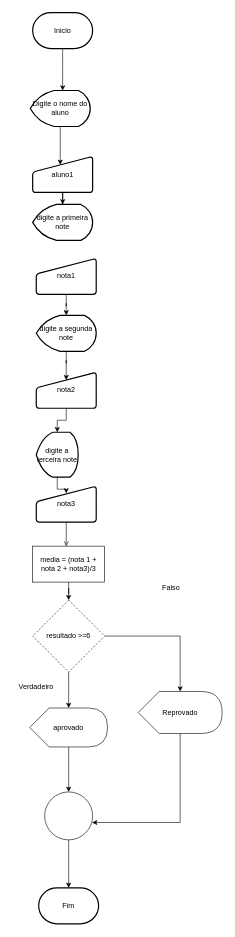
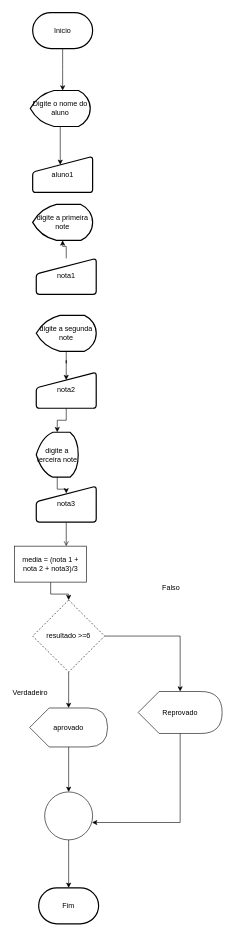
  <mxCell id="0" />
  <mxCell id="1" parent="0" />
  <mxCell id="2" value="Fim" style="strokeWidth=2;html=1;shape=mxgraph.flowchart.terminator;whiteSpace=wrap;" parent="1" vertex="1"><mxGeometry x="64" y="1480" width="100" height="60" as="geometry" /></mxCell>
  <mxCell id="3" value="" style="edgeStyle=orthogonalEdgeStyle;rounded=0;orthogonalLoop=1;jettySize=auto;html=1;" parent="1" source="4" edge="1"><mxGeometry relative="1" as="geometry"><mxPoint x="104" y="150" as="targetPoint" /></mxGeometry></mxCell>
  <mxCell id="4" value="Inicio" style="strokeWidth=2;html=1;shape=mxgraph.flowchart.terminator;whiteSpace=wrap;" parent="1" vertex="1"><mxGeometry x="54" y="20" width="100" height="60" as="geometry" /></mxCell>
- <mxCell id="5" value="" style="edgeStyle=orthogonalEdgeStyle;rounded=0;orthogonalLoop=1;jettySize=auto;html=1;" parent="1" source="6" target="9" edge="1"><mxGeometry relative="1" as="geometry" /></mxCell>
  <mxCell id="6" value="aluno1" style="html=1;strokeWidth=2;shape=manualInput;whiteSpace=wrap;rounded=1;size=26;arcSize=11;" parent="1" vertex="1"><mxGeometry x="54" y="260" width="100" height="60" as="geometry" /></mxCell>
  <mxCell id="7" value="Digite o nome do aluno" style="strokeWidth=2;html=1;shape=mxgraph.flowchart.display;whiteSpace=wrap;" parent="1" vertex="1"><mxGeometry x="50" y="150" width="100" height="60" as="geometry" /></mxCell>
  <mxCell id="8" style="edgeStyle=orthogonalEdgeStyle;rounded=0;orthogonalLoop=1;jettySize=auto;html=1;entryX=0.46;entryY=0.233;entryDx=0;entryDy=0;entryPerimeter=0;" parent="1" source="7" target="6" edge="1"><mxGeometry relative="1" as="geometry" /></mxCell>
  <mxCell id="9" value="digite a primeira note" style="strokeWidth=2;html=1;shape=mxgraph.flowchart.display;whiteSpace=wrap;" parent="1" vertex="1"><mxGeometry x="54" y="340" width="100" height="60" as="geometry" /></mxCell>
  <mxCell id="10" value="nota1" style="html=1;strokeWidth=2;shape=manualInput;whiteSpace=wrap;rounded=1;size=26;arcSize=11;" parent="1" vertex="1"><mxGeometry x="60" y="430" width="100" height="60" as="geometry" /></mxCell>
  <mxCell id="11" value="digite a segunda note" style="strokeWidth=2;html=1;shape=mxgraph.flowchart.display;whiteSpace=wrap;" parent="1" vertex="1"><mxGeometry x="60" y="525" width="100" height="60" as="geometry" /></mxCell>
  <mxCell id="12" value="nota2" style="html=1;strokeWidth=2;shape=manualInput;whiteSpace=wrap;rounded=1;size=26;arcSize=11;" parent="1" vertex="1"><mxGeometry x="60" y="620" width="100" height="60" as="geometry" /></mxCell>
  <mxCell id="13" value="digite a terceira note" style="strokeWidth=2;html=1;shape=mxgraph.flowchart.display;whiteSpace=wrap;" parent="1" vertex="1"><mxGeometry x="60" y="720" width="70" height="75" as="geometry" /></mxCell>
  <mxCell id="14" value="" style="edgeStyle=orthogonalEdgeStyle;rounded=0;orthogonalLoop=1;jettySize=auto;html=1;endArrow=open;" parent="1" source="15" target="21" edge="1"><mxGeometry relative="1" as="geometry"><Array as="points"><mxPoint x="110" y="900" /><mxPoint x="110" y="900" /></Array></mxGeometry></mxCell>
  <mxCell id="15" value="nota3" style="html=1;strokeWidth=2;shape=manualInput;whiteSpace=wrap;rounded=1;size=26;arcSize=11;" parent="1" vertex="1"><mxGeometry x="60" y="810" width="100" height="60" as="geometry" /></mxCell>
- <mxCell id="16" style="edgeStyle=orthogonalEdgeStyle;rounded=0;orthogonalLoop=1;jettySize=auto;html=1;entryX=0.5;entryY=0;entryDx=0;entryDy=0;entryPerimeter=0;" parent="1" source="10" target="11" edge="1"><mxGeometry relative="1" as="geometry" /></mxCell>
+ <mxCell id="16" style="edgeStyle=orthogonalEdgeStyle;rounded=0;orthogonalLoop=1;jettySize=auto;html=1;" parent="1" source="10" target="9" edge="1"><mxGeometry relative="1" as="geometry" /></mxCell>
  <mxCell id="17" style="edgeStyle=orthogonalEdgeStyle;rounded=0;orthogonalLoop=1;jettySize=auto;html=1;entryX=0.5;entryY=0.217;entryDx=0;entryDy=0;entryPerimeter=0;" parent="1" source="11" target="12" edge="1"><mxGeometry relative="1" as="geometry" /></mxCell>
  <mxCell id="18" style="edgeStyle=orthogonalEdgeStyle;rounded=0;orthogonalLoop=1;jettySize=auto;html=1;entryX=0.5;entryY=0;entryDx=0;entryDy=0;entryPerimeter=0;" parent="1" source="12" target="13" edge="1"><mxGeometry relative="1" as="geometry" /></mxCell>
  <mxCell id="19" style="edgeStyle=orthogonalEdgeStyle;rounded=0;orthogonalLoop=1;jettySize=auto;html=1;entryX=0.5;entryY=0.2;entryDx=0;entryDy=0;entryPerimeter=0;" parent="1" source="13" target="15" edge="1"><mxGeometry relative="1" as="geometry" /></mxCell>
  <mxCell id="20" style="edgeStyle=orthogonalEdgeStyle;rounded=0;orthogonalLoop=1;jettySize=auto;html=1;entryX=0.5;entryY=0;entryDx=0;entryDy=0;" edge="1" parent="1" source="21" target="22"><mxGeometry relative="1" as="geometry" /></mxCell>
- <mxCell id="21" value="media = (nota 1 + nota 2 + nota3)/3" style="rounded=0;whiteSpace=wrap;html=1;" parent="1" vertex="1"><mxGeometry x="54" y="910" width="120" height="60" as="geometry" /></mxCell>
+ <mxCell id="21" value="media = (nota 1 + nota 2 + nota3)/3" style="rounded=0;whiteSpace=wrap;html=1;" parent="1" vertex="1"><mxGeometry x="24" y="910" width="120" height="60" as="geometry" /></mxCell>
  <mxCell id="22" value="resultado &amp;gt;=6" style="rhombus;whiteSpace=wrap;html=1;dashed=1;" parent="1" vertex="1"><mxGeometry x="54" y="1000" width="120" height="120" as="geometry" /></mxCell>
  <mxCell id="23" value="" style="edgeStyle=orthogonalEdgeStyle;rounded=0;orthogonalLoop=1;jettySize=auto;html=1;" parent="1" source="24" target="26" edge="1"><mxGeometry relative="1" as="geometry" /></mxCell>
  <mxCell id="24" value="aprovado" style="shape=display;whiteSpace=wrap;html=1;" parent="1" vertex="1"><mxGeometry x="49" y="1180" width="130" height="65" as="geometry" /></mxCell>
  <mxCell id="25" value="Reprovado" style="shape=display;whiteSpace=wrap;html=1;" parent="1" vertex="1"><mxGeometry x="230" y="1152.5" width="140" height="70" as="geometry" /></mxCell>
  <mxCell id="26" value="" style="ellipse;whiteSpace=wrap;html=1;aspect=fixed;" parent="1" vertex="1"><mxGeometry x="74" y="1320" width="80" height="80" as="geometry" /></mxCell>
  <mxCell id="27" style="edgeStyle=orthogonalEdgeStyle;rounded=0;orthogonalLoop=1;jettySize=auto;html=1;" parent="1" source="22" edge="1"><mxGeometry relative="1" as="geometry"><mxPoint x="114" y="1180" as="targetPoint" /></mxGeometry></mxCell>
  <mxCell id="28" style="edgeStyle=orthogonalEdgeStyle;rounded=0;orthogonalLoop=1;jettySize=auto;html=1;entryX=0.5;entryY=0;entryDx=0;entryDy=0;entryPerimeter=0;" parent="1" source="26" target="2" edge="1"><mxGeometry relative="1" as="geometry" /></mxCell>
  <mxCell id="29" style="edgeStyle=orthogonalEdgeStyle;rounded=0;orthogonalLoop=1;jettySize=auto;html=1;exitX=0;exitY=0;exitDx=70;exitDy=70;exitPerimeter=0;entryX=0.988;entryY=0.638;entryDx=0;entryDy=0;entryPerimeter=0;" parent="1" source="25" target="26" edge="1"><mxGeometry relative="1" as="geometry" /></mxCell>
  <mxCell id="30" style="edgeStyle=orthogonalEdgeStyle;rounded=0;orthogonalLoop=1;jettySize=auto;html=1;entryX=0;entryY=0;entryDx=70;entryDy=0;entryPerimeter=0;" parent="1" source="22" target="25" edge="1"><mxGeometry relative="1" as="geometry" /></mxCell>
- <mxCell id="31" value="Verdadeiro" style="text;html=1;align=center;verticalAlign=middle;whiteSpace=wrap;rounded=0;" vertex="1" parent="1"><mxGeometry x="30" y="1129" width="60" height="30" as="geometry" /></mxCell>
+ <mxCell id="31" value="Verdadeiro" style="text;html=1;align=center;verticalAlign=middle;whiteSpace=wrap;rounded=0;" vertex="1" parent="1"><mxGeometry x="20" y="1139" width="60" height="30" as="geometry" /></mxCell>
  <mxCell id="32" value="Falso" style="text;html=1;align=center;verticalAlign=middle;whiteSpace=wrap;rounded=0;" vertex="1" parent="1"><mxGeometry x="255" y="965" width="60" height="30" as="geometry" /></mxCell>
